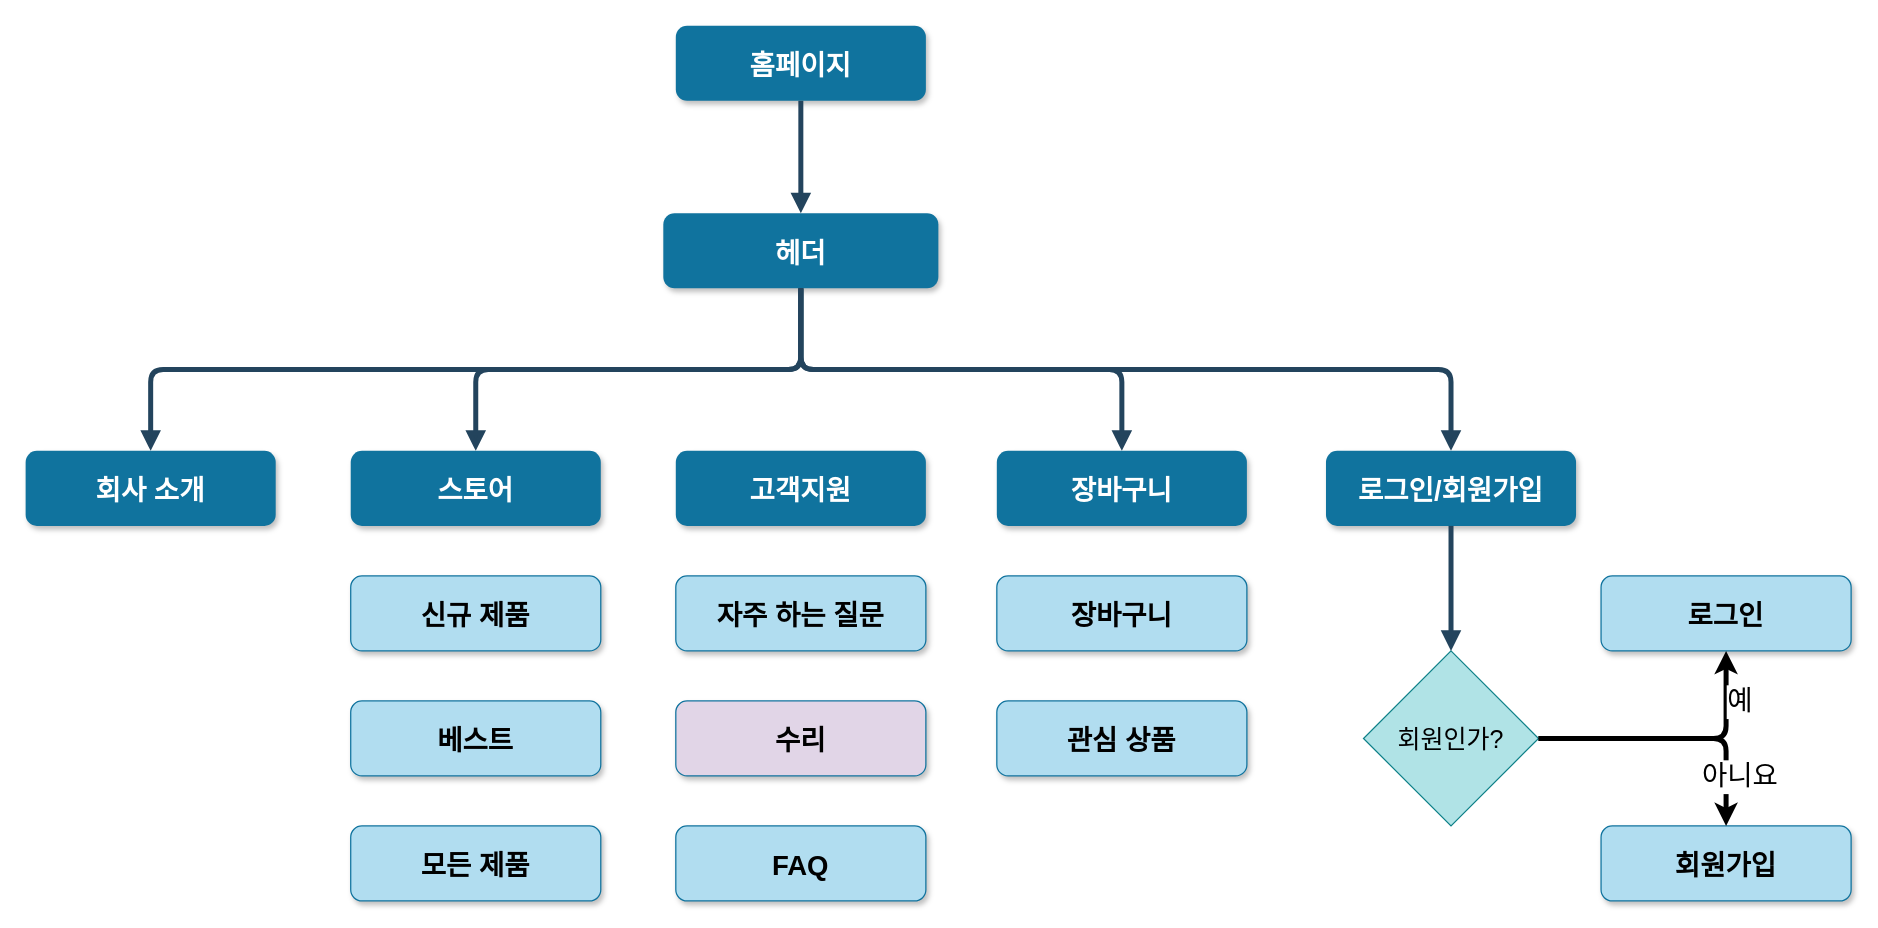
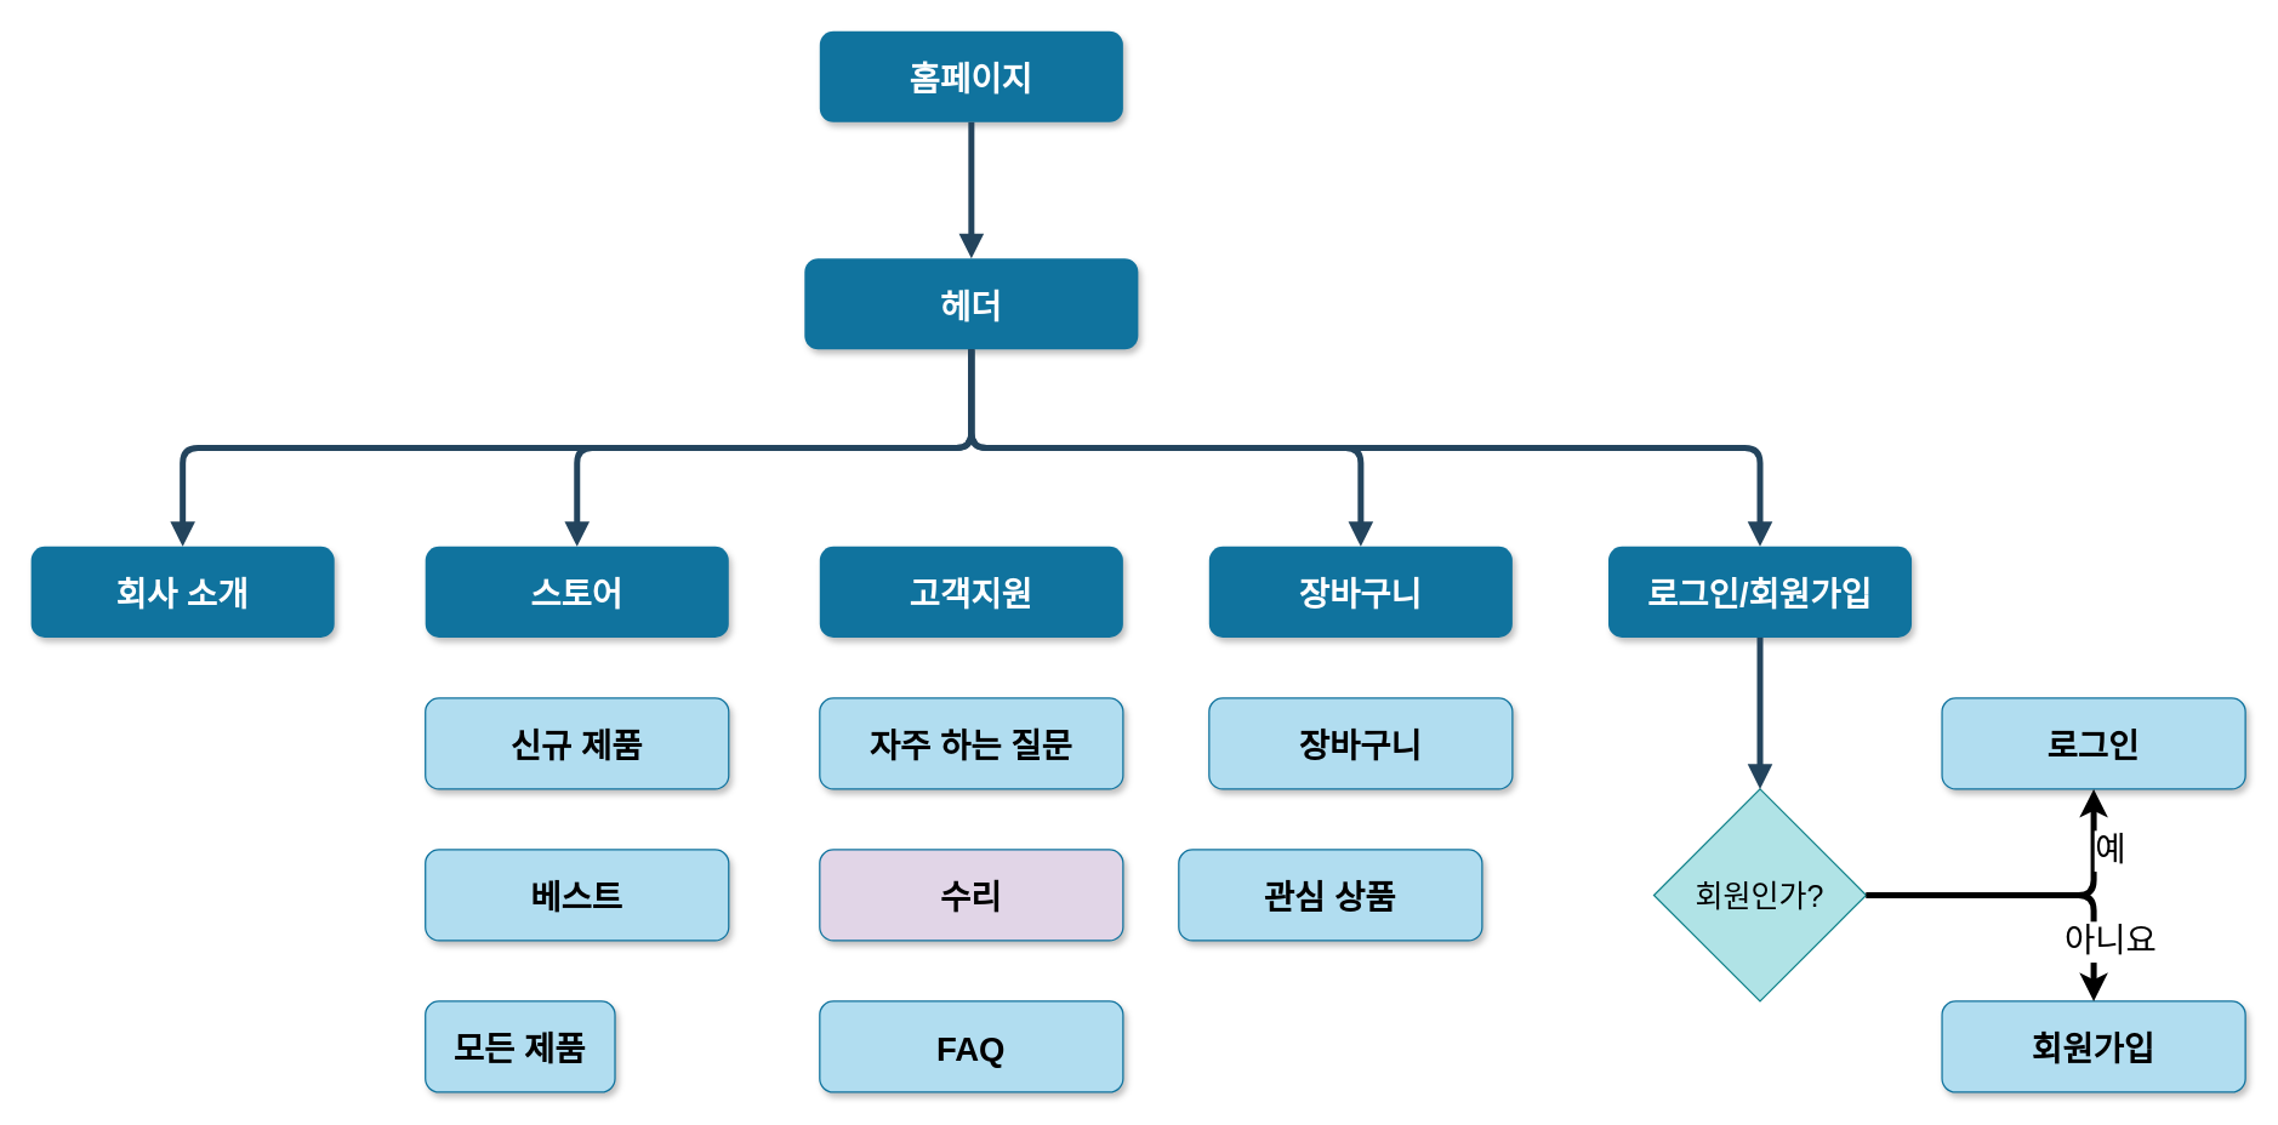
  <mxCell id="0" />
  <mxCell id="1" parent="0" />
  <mxCell id="2" value="홈페이지" style="rounded=1;fillColor=#10739E;strokeColor=none;shadow=1;gradientColor=none;fontStyle=1;fontColor=#FFFFFF;fontSize=22;" parent="1" vertex="1"><mxGeometry x="540" y="20" width="200" height="60" as="geometry" /></mxCell>
  <mxCell id="3" value="헤더" style="rounded=1;fillColor=#10739E;strokeColor=none;shadow=1;gradientColor=none;fontStyle=1;fontColor=#FFFFFF;fontSize=22;" parent="1" vertex="1"><mxGeometry x="530" y="170" width="220" height="60" as="geometry" /></mxCell>
  <mxCell id="4" value="회사 소개" style="rounded=1;fillColor=#10739E;strokeColor=none;shadow=1;gradientColor=none;fontStyle=1;fontColor=#FFFFFF;fontSize=22;" parent="1" vertex="1"><mxGeometry x="20" y="360" width="200" height="60" as="geometry" /></mxCell>
  <mxCell id="5" value="스토어" style="rounded=1;fillColor=#10739E;strokeColor=none;shadow=1;gradientColor=none;fontStyle=1;fontColor=#FFFFFF;fontSize=22;" parent="1" vertex="1"><mxGeometry x="280" y="360" width="200" height="60" as="geometry" /></mxCell>
  <mxCell id="6" value="고객지원" style="rounded=1;fillColor=#10739E;strokeColor=none;shadow=1;gradientColor=none;fontStyle=1;fontColor=#FFFFFF;fontSize=22;" parent="1" vertex="1"><mxGeometry x="540" y="360" width="200" height="60" as="geometry" /></mxCell>
  <mxCell id="7" value="" style="edgeStyle=elbowEdgeStyle;elbow=vertical;strokeWidth=4;endArrow=block;endFill=1;fontStyle=1;strokeColor=#23445D;fontSize=22;" parent="1" source="2" target="3" edge="1"><mxGeometry x="22" y="165.5" width="100" height="100" as="geometry"><mxPoint x="42" y="105.5" as="sourcePoint" /><mxPoint x="142" y="5.5" as="targetPoint" /></mxGeometry></mxCell>
  <mxCell id="8" value="" style="edgeStyle=elbowEdgeStyle;elbow=vertical;strokeWidth=4;endArrow=block;endFill=1;fontStyle=1;strokeColor=#23445D;fontSize=22;" parent="1" source="3" target="5" edge="1"><mxGeometry x="22" y="165.5" width="100" height="100" as="geometry"><mxPoint x="42" y="105.5" as="sourcePoint" /><mxPoint x="142" y="5.5" as="targetPoint" /></mxGeometry></mxCell>
  <mxCell id="9" value="" style="edgeStyle=elbowEdgeStyle;elbow=vertical;strokeWidth=4;endArrow=block;endFill=1;fontStyle=1;strokeColor=#23445D;fontSize=22;" parent="1" source="3" target="4" edge="1"><mxGeometry x="22" y="165.5" width="100" height="100" as="geometry"><mxPoint x="42" y="105.5" as="sourcePoint" /><mxPoint x="142" y="5.5" as="targetPoint" /></mxGeometry></mxCell>
  <mxCell id="10" value="장바구니" style="rounded=1;fillColor=#10739E;strokeColor=none;shadow=1;gradientColor=none;fontStyle=1;fontColor=#FFFFFF;fontSize=22;" parent="1" vertex="1"><mxGeometry x="796.75" y="360" width="200" height="60" as="geometry" /></mxCell>
  <mxCell id="11" value="" style="edgeStyle=elbowEdgeStyle;elbow=vertical;strokeWidth=4;endArrow=block;endFill=1;fontStyle=1;strokeColor=#23445D;exitX=0.5;exitY=1;exitDx=0;exitDy=0;entryX=0.5;entryY=0;entryDx=0;entryDy=0;fontSize=22;" parent="1" source="3" target="10" edge="1"><mxGeometry x="22" y="165.5" width="100" height="100" as="geometry"><mxPoint x="802" y="256" as="sourcePoint" /><mxPoint x="1002" y="306" as="targetPoint" /></mxGeometry></mxCell>
  <mxCell id="12" value="로그인/회원가입" style="rounded=1;fillColor=#10739E;strokeColor=none;shadow=1;gradientColor=none;fontStyle=1;fontColor=#FFFFFF;fontSize=22;" parent="1" vertex="1"><mxGeometry x="1060" y="360" width="200" height="60" as="geometry" /></mxCell>
  <mxCell id="13" value="" style="edgeStyle=elbowEdgeStyle;elbow=vertical;strokeWidth=4;endArrow=block;endFill=1;fontStyle=1;strokeColor=#23445D;entryX=0.5;entryY=0;entryDx=0;entryDy=0;exitX=0.5;exitY=1;exitDx=0;exitDy=0;fontSize=22;" parent="1" source="3" target="12" edge="1"><mxGeometry x="22" y="165.5" width="100" height="100" as="geometry"><mxPoint x="430" y="240" as="sourcePoint" /><mxPoint x="730" y="420" as="targetPoint" /></mxGeometry></mxCell>
  <mxCell id="14" value="신규 제품" style="rounded=1;fillColor=#b1ddf0;strokeColor=#10739e;shadow=1;fontStyle=1;fontSize=22;" parent="1" vertex="1"><mxGeometry x="280" y="460" width="200" height="60" as="geometry" /></mxCell>
  <mxCell id="15" value="베스트" style="rounded=1;fillColor=#b1ddf0;strokeColor=#10739e;shadow=1;fontStyle=1;fontSize=22;" parent="1" vertex="1"><mxGeometry x="280" y="560" width="200" height="60" as="geometry" /></mxCell>
- <mxCell id="16" value="모든 제품" style="rounded=1;fillColor=#b1ddf0;strokeColor=#10739e;shadow=1;fontStyle=1;fontSize=22;" parent="1" vertex="1"><mxGeometry x="280" y="660" width="200" height="60" as="geometry" /></mxCell>
+ <mxCell id="16" value="모든 제품" style="rounded=1;fillColor=#b1ddf0;strokeColor=#10739e;shadow=1;fontStyle=1;fontSize=22;" parent="1" vertex="1"><mxGeometry x="280" y="660" width="125" height="60" as="geometry" /></mxCell>
  <mxCell id="17" value="자주 하는 질문" style="rounded=1;fillColor=#b1ddf0;strokeColor=#10739e;shadow=1;fontStyle=1;fontSize=22;" parent="1" vertex="1"><mxGeometry x="540" y="460" width="200" height="60" as="geometry" /></mxCell>
  <mxCell id="18" value="수리" style="rounded=1;fillColor=#e1d5e7;strokeColor=#10739e;shadow=1;fontStyle=1;fontSize=22;" parent="1" vertex="1"><mxGeometry x="540" y="560" width="200" height="60" as="geometry" /></mxCell>
  <mxCell id="19" value="FAQ" style="rounded=1;fillColor=#b1ddf0;strokeColor=#10739e;shadow=1;fontStyle=1;fontSize=22;" parent="1" vertex="1"><mxGeometry x="540" y="660" width="200" height="60" as="geometry" /></mxCell>
  <mxCell id="20" value="장바구니" style="rounded=1;fillColor=#b1ddf0;strokeColor=#10739e;shadow=1;fontStyle=1;fontSize=22;" parent="1" vertex="1"><mxGeometry x="796.75" y="460" width="200" height="60" as="geometry" /></mxCell>
- <mxCell id="21" value="관심 상품" style="rounded=1;fillColor=#b1ddf0;strokeColor=#10739e;shadow=1;fontStyle=1;fontSize=22;" parent="1" vertex="1"><mxGeometry x="796.75" y="560" width="200" height="60" as="geometry" /></mxCell>
+ <mxCell id="21" value="관심 상품" style="rounded=1;fillColor=#b1ddf0;strokeColor=#10739e;shadow=1;fontStyle=1;fontSize=22;" parent="1" vertex="1"><mxGeometry x="776.75" y="560" width="200" height="60" as="geometry" /></mxCell>
  <mxCell id="22" value="로그인" style="rounded=1;fillColor=#b1ddf0;strokeColor=#10739e;shadow=1;fontStyle=1;fontSize=22;" parent="1" vertex="1"><mxGeometry x="1280" y="460" width="200" height="60" as="geometry" /></mxCell>
  <mxCell id="23" value="회원가입" style="rounded=1;fillColor=#b1ddf0;strokeColor=#10739e;shadow=1;fontStyle=1;fontSize=22;" parent="1" vertex="1"><mxGeometry x="1280" y="660" width="200" height="60" as="geometry" /></mxCell>
  <mxCell id="24" value="회원인가?" style="rhombus;whiteSpace=wrap;html=1;fillColor=#b0e3e6;strokeColor=#0e8088;fontSize=20;" parent="1" vertex="1"><mxGeometry x="1090" y="520" width="140" height="140" as="geometry" /></mxCell>
  <mxCell id="25" value="" style="endArrow=classic;html=1;rounded=1;exitX=1;exitY=0.5;exitDx=0;exitDy=0;entryX=0.5;entryY=1;entryDx=0;entryDy=0;strokeWidth=4;" parent="1" source="24" target="22" edge="1"><mxGeometry relative="1" as="geometry"><mxPoint x="1030" y="330" as="sourcePoint" /><mxPoint x="1130" y="330" as="targetPoint" /><Array as="points"><mxPoint x="1380" y="590" /></Array></mxGeometry></mxCell>
  <mxCell id="26" value="예" style="edgeLabel;resizable=0;html=1;align=center;verticalAlign=middle;fontSize=22;" parent="25" connectable="0" vertex="1"><mxGeometry relative="1" as="geometry"><mxPoint x="50" y="-30" as="offset" /></mxGeometry></mxCell>
  <mxCell id="27" value="" style="endArrow=classic;html=1;rounded=1;entryX=0.5;entryY=0;entryDx=0;entryDy=0;fontSize=22;exitX=1;exitY=0.5;exitDx=0;exitDy=0;strokeWidth=4;" parent="1" source="24" target="23" edge="1"><mxGeometry relative="1" as="geometry"><mxPoint x="1230" y="530" as="sourcePoint" /><mxPoint x="1400" y="620" as="targetPoint" /><Array as="points"><mxPoint x="1380" y="590" /></Array></mxGeometry></mxCell>
  <mxCell id="28" value="아니요" style="edgeLabel;resizable=0;html=1;align=center;verticalAlign=middle;fontSize=22;" parent="27" connectable="0" vertex="1"><mxGeometry relative="1" as="geometry"><mxPoint x="50" y="30" as="offset" /></mxGeometry></mxCell>
  <mxCell id="29" value="" style="edgeStyle=elbowEdgeStyle;elbow=vertical;strokeWidth=4;endArrow=block;endFill=1;fontStyle=1;strokeColor=#23445D;entryX=0.5;entryY=0;entryDx=0;entryDy=0;exitX=0.5;exitY=1;exitDx=0;exitDy=0;fontSize=22;" parent="1" source="12" target="24" edge="1"><mxGeometry x="22" y="165.5" width="100" height="100" as="geometry"><mxPoint x="1350" y="300" as="sourcePoint" /><mxPoint x="1870" y="430" as="targetPoint" /></mxGeometry></mxCell>
